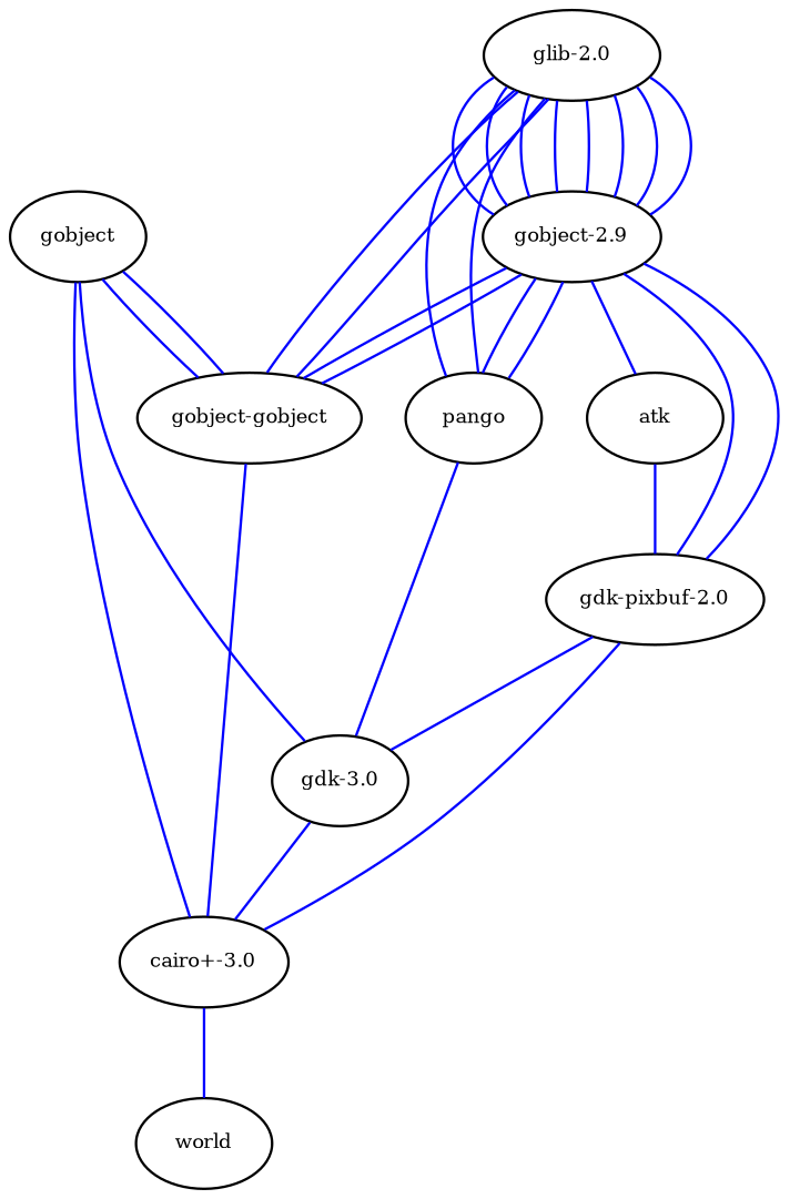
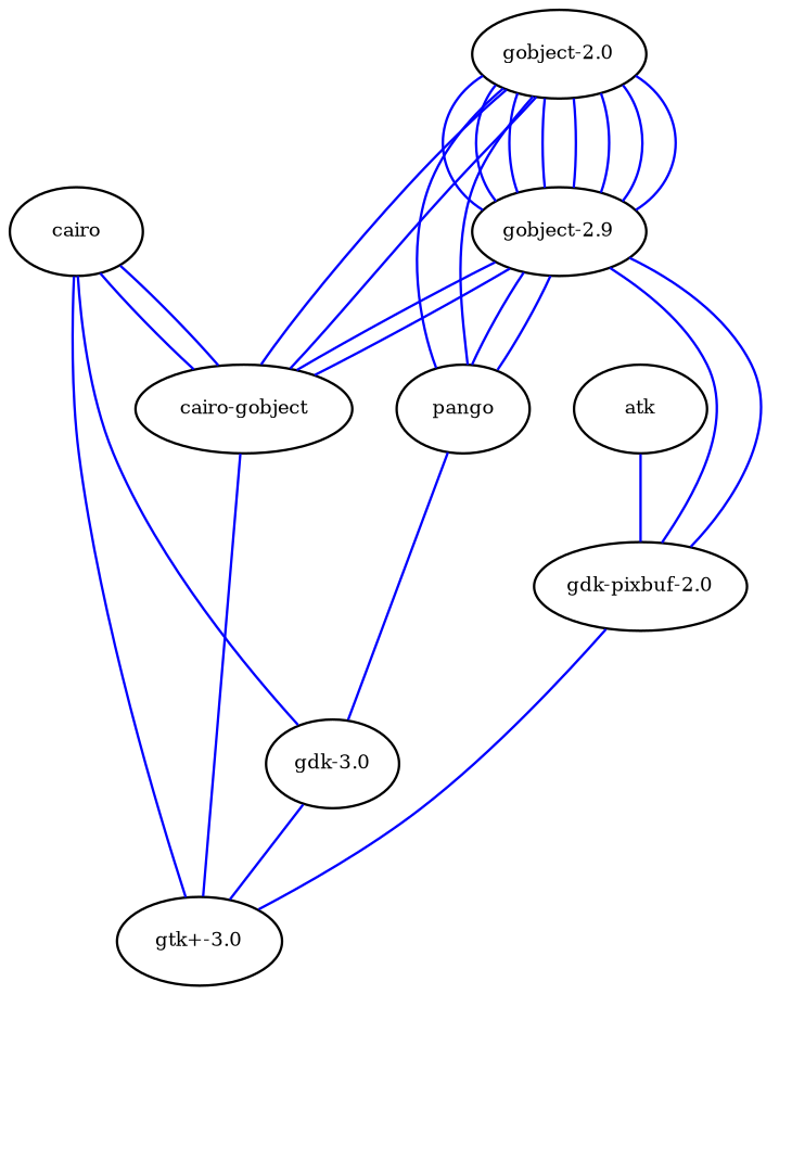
  graph {
    fontname="DejaVu Serif"
    node [fontname="DejaVu Serif" fontsize=8]
    edge [color=blue fontname="DejaVu Serif" fontsize=8]
-   "gtk+-3.0" [label="cairo+-3.0"]
-   world
+   "gtk+-3.0"
    "gdk-3.0"
    atk
    "gdk-pixbuf-2.0"
-   cairo [label=gobject]
-   "cairo-gobject" [label="gobject-gobject"]
+   cairo
+   "cairo-gobject"
    pango
-   "glib-2.0"
+   "glib-2.0" [label="gobject-2.0"]
    n10 [label="gobject-2.9"]
-   "gtk+-3.0" -- world
    "gdk-3.0" -- "gtk+-3.0"
    atk -- "gdk-pixbuf-2.0"
    "gdk-pixbuf-2.0" -- "gtk+-3.0"
-   "gdk-pixbuf-2.0" -- "gdk-3.0"
    cairo -- "gtk+-3.0"
    cairo -- "gdk-3.0"
    cairo -- "cairo-gobject"
    cairo -- "cairo-gobject"
    "cairo-gobject" -- "gtk+-3.0"
    pango -- "gdk-3.0"
    "glib-2.0" -- "cairo-gobject"
    "glib-2.0" -- "cairo-gobject"
    "glib-2.0" -- pango
    "glib-2.0" -- pango
    "glib-2.0" -- n10
    "glib-2.0" -- n10
    "glib-2.0" -- n10
    "glib-2.0" -- n10
    "glib-2.0" -- n10
    "glib-2.0" -- n10
    "glib-2.0" -- n10
    "glib-2.0" -- n10
-   n10 -- atk
    n10 -- "gdk-pixbuf-2.0"
    n10 -- "gdk-pixbuf-2.0"
    n10 -- "cairo-gobject"
    n10 -- "cairo-gobject"
    n10 -- pango
    n10 -- pango
  }
